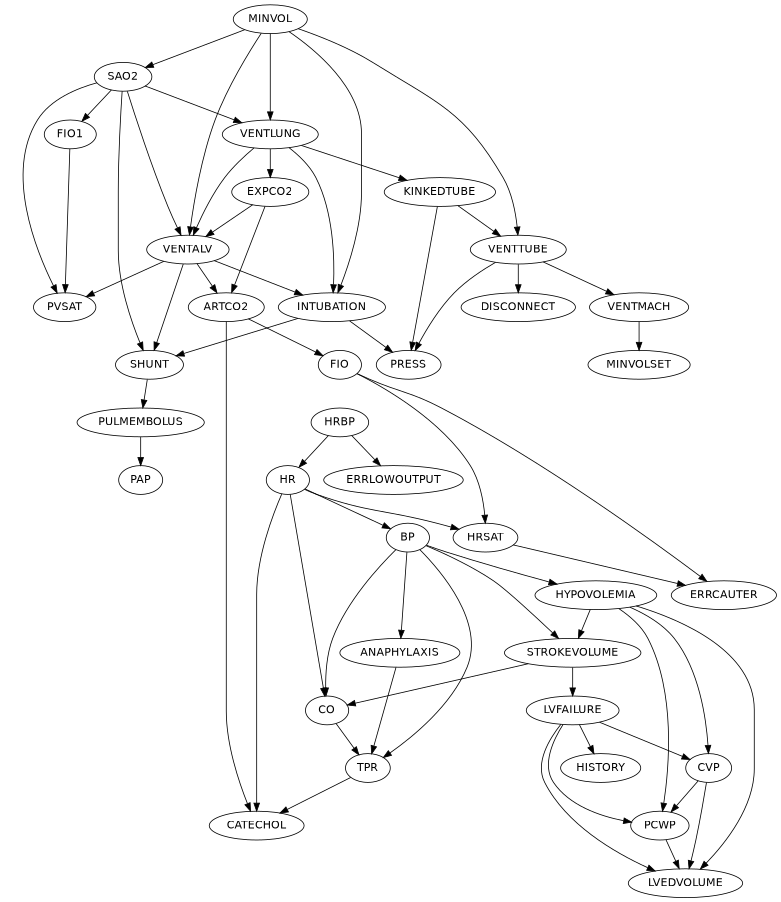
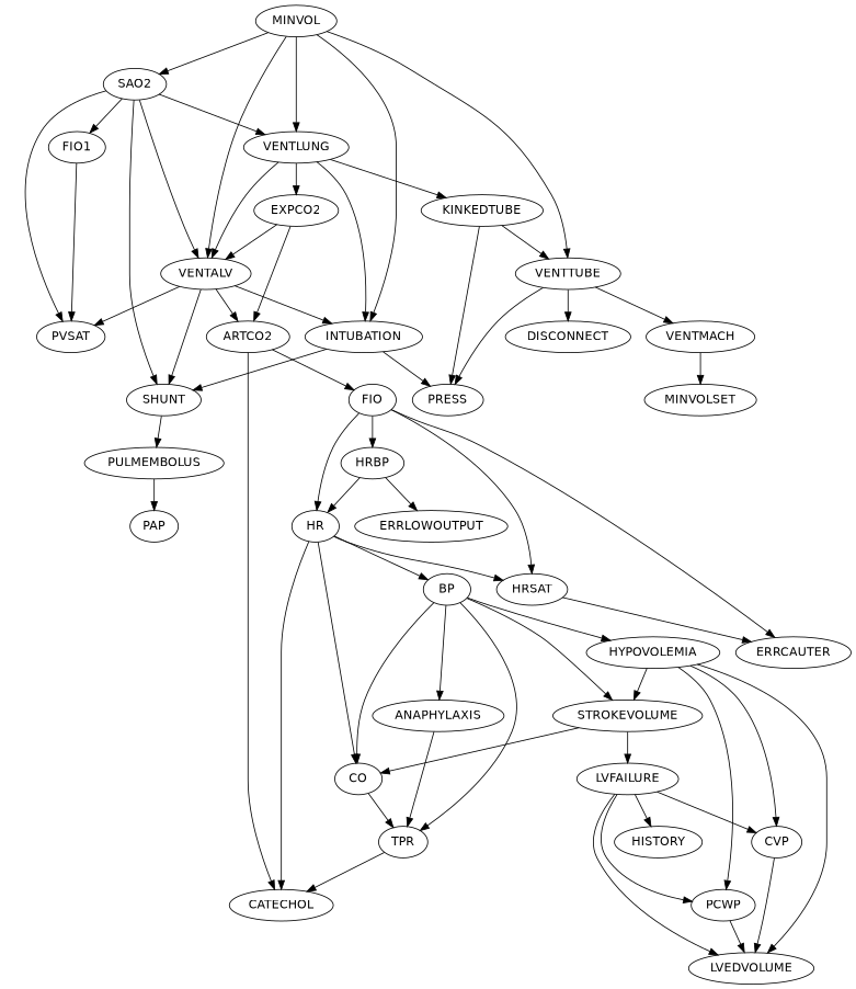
  digraph {
    fontname="DejaVu Sans"
    node [fontname="DejaVu Sans"]
    edge [fontname="DejaVu Sans"]
    MINVOL
    SAO2
    VENTALV
    VENTLUNG
    VENTTUBE
    INTUBATION
    n7 [label=FIO1]
    PVSAT
    SHUNT
    ARTCO2
    EXPCO2
    KINKEDTUBE
    PRESS
    DISCONNECT
    VENTMACH
    PULMEMBOLUS
    CATECHOL
    n18 [label=FIO]
    LVFAILURE
    HISTORY
    CVP
    LVEDVOLUME
    PCWP
    HRBP
    HR
    ERRLOWOUTPUT
    HRSAT
    BP
    CO
    ERRCAUTER
    HYPOVOLEMIA
    STROKEVOLUME
    ANAPHYLAXIS
    TPR
    MINVOLSET
    PAP
    MINVOL -> SAO2
    MINVOL -> VENTALV
    MINVOL -> VENTLUNG
    MINVOL -> VENTTUBE
    MINVOL -> INTUBATION
    SAO2 -> VENTALV
    SAO2 -> VENTLUNG
    SAO2 -> n7
    SAO2 -> PVSAT
    SAO2 -> SHUNT
    VENTALV -> INTUBATION
    VENTALV -> PVSAT
    VENTALV -> SHUNT
    VENTALV -> ARTCO2
    VENTLUNG -> VENTALV
    VENTLUNG -> INTUBATION
    VENTLUNG -> EXPCO2
    VENTLUNG -> KINKEDTUBE
    VENTTUBE -> PRESS
    VENTTUBE -> DISCONNECT
    VENTTUBE -> VENTMACH
    INTUBATION -> SHUNT
    INTUBATION -> PRESS
    n7 -> PVSAT
    SHUNT -> PULMEMBOLUS
    ARTCO2 -> CATECHOL
    ARTCO2 -> n18
    EXPCO2 -> VENTALV
    EXPCO2 -> ARTCO2
    KINKEDTUBE -> VENTTUBE
    KINKEDTUBE -> PRESS
    VENTMACH -> MINVOLSET
    PULMEMBOLUS -> PAP
+   n18 -> HRBP
+   n18 -> HR
    n18 -> HRSAT
    n18 -> ERRCAUTER
    LVFAILURE -> HISTORY
    LVFAILURE -> CVP
    LVFAILURE -> LVEDVOLUME
    LVFAILURE -> PCWP
    CVP -> LVEDVOLUME
-   CVP -> PCWP
    PCWP -> LVEDVOLUME
    HRBP -> HR
    HRBP -> ERRLOWOUTPUT
    HR -> CATECHOL
    HR -> HRSAT
    HR -> BP
    HR -> CO
    HRSAT -> ERRCAUTER
    BP -> CO
    BP -> HYPOVOLEMIA
    BP -> STROKEVOLUME
    BP -> ANAPHYLAXIS
    BP -> TPR
    CO -> TPR
    HYPOVOLEMIA -> CVP
    HYPOVOLEMIA -> LVEDVOLUME
    HYPOVOLEMIA -> PCWP
    HYPOVOLEMIA -> STROKEVOLUME
    STROKEVOLUME -> LVFAILURE
    STROKEVOLUME -> CO
    ANAPHYLAXIS -> TPR
    TPR -> CATECHOL
  }
